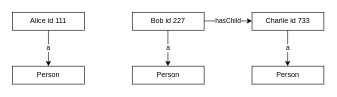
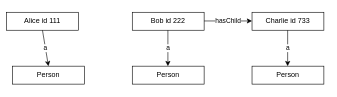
  <mxCell id="0" />
  <mxCell id="1" parent="0" />
- <mxCell id="2" value="Alice id 111" style="rounded=0;whiteSpace=wrap;html=1;fillColor=none;" vertex="1" parent="1"><mxGeometry x="20" y="20" width="120" height="30" as="geometry" /></mxCell>
+ <mxCell id="2" value="Alice id 111" style="rounded=0;whiteSpace=wrap;html=1;fillColor=none;" vertex="1" parent="1"><mxGeometry x="10" y="20" width="120" height="30" as="geometry" /></mxCell>
  <mxCell id="3" value="Charlie id 733" style="rounded=0;whiteSpace=wrap;html=1;fillColor=none;" vertex="1" parent="1"><mxGeometry x="420" y="20" width="120" height="30" as="geometry" /></mxCell>
- <mxCell id="4" value="Bob id 227" style="rounded=0;whiteSpace=wrap;html=1;fillColor=none;" vertex="1" parent="1"><mxGeometry x="220" y="20" width="120" height="30" as="geometry" /></mxCell>
+ <mxCell id="4" value="Bob id 222" style="rounded=0;whiteSpace=wrap;html=1;fillColor=none;" vertex="1" parent="1"><mxGeometry x="220" y="20" width="120" height="30" as="geometry" /></mxCell>
  <mxCell id="5" value="hasChild" style="endArrow=classic;html=1;exitX=1;exitY=0.5;exitDx=0;exitDy=0;entryX=0;entryY=0.5;entryDx=0;entryDy=0;" edge="1" parent="1"><mxGeometry width="50" height="50" relative="1" as="geometry"><mxPoint x="340" y="34.5" as="sourcePoint" /><mxPoint x="420" y="34.5" as="targetPoint" /></mxGeometry></mxCell>
  <mxCell id="6" value="a" style="endArrow=classic;html=1;exitX=0.5;exitY=1;exitDx=0;exitDy=0;" edge="1" parent="1" source="2"><mxGeometry width="50" height="50" relative="1" as="geometry"><mxPoint x="80" y="90" as="sourcePoint" /><mxPoint x="80" y="110" as="targetPoint" /></mxGeometry></mxCell>
  <mxCell id="7" value="a" style="endArrow=classic;html=1;exitX=0.5;exitY=1;exitDx=0;exitDy=0;" edge="1" parent="1"><mxGeometry width="50" height="50" relative="1" as="geometry"><mxPoint x="279.5" y="50" as="sourcePoint" /><mxPoint x="279.5" y="110" as="targetPoint" /></mxGeometry></mxCell>
  <mxCell id="8" value="a" style="endArrow=classic;html=1;exitX=0.5;exitY=1;exitDx=0;exitDy=0;" edge="1" parent="1"><mxGeometry width="50" height="50" relative="1" as="geometry"><mxPoint x="479.5" y="50" as="sourcePoint" /><mxPoint x="479.5" y="110" as="targetPoint" /></mxGeometry></mxCell>
  <mxCell id="9" value="Person" style="rounded=0;whiteSpace=wrap;html=1;fillColor=none;" vertex="1" parent="1"><mxGeometry x="20" y="110" width="120" height="30" as="geometry" /></mxCell>
  <mxCell id="10" value="Person" style="rounded=0;whiteSpace=wrap;html=1;fillColor=none;" vertex="1" parent="1"><mxGeometry x="220" y="110" width="120" height="30" as="geometry" /></mxCell>
  <mxCell id="11" value="Person" style="rounded=0;whiteSpace=wrap;html=1;fillColor=none;" vertex="1" parent="1"><mxGeometry x="420" y="110" width="120" height="30" as="geometry" /></mxCell>
